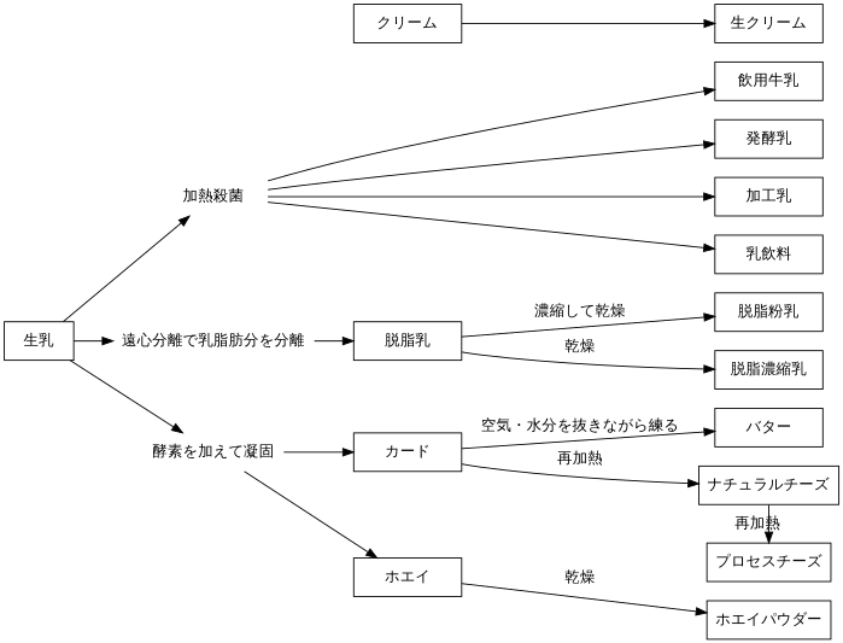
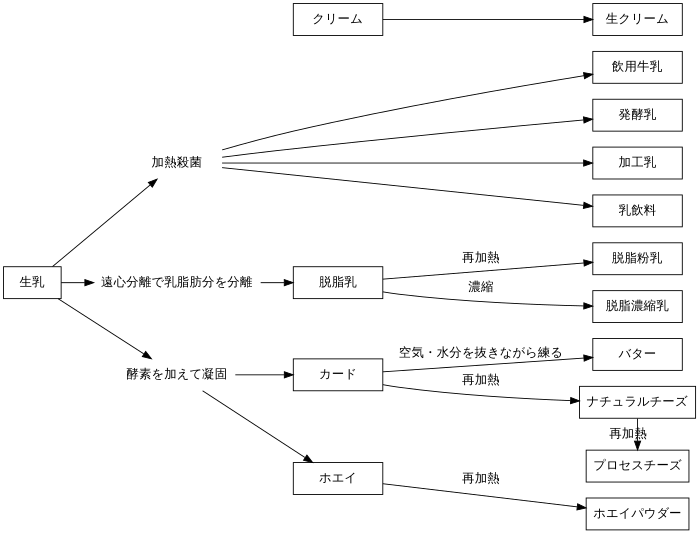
  digraph {
    rankdir=LR
    node [fillcolor=white fixedsize=false fontname=Helvetica shape=box style=filled]
    edge [fontname=Helvetica]
    "加熱殺菌" [color=transparent tyle=solid width=1.4]
    "遠心分離で乳脂肪分を分離" [color=transparent tyle=solid width=1.4]
    "酵素を加えて凝固" [color=transparent tyle=solid width=1.4]
    "飲用牛乳" [width=1.4]
    "発酵乳" [width=1.4]
    "加工乳" [width=1.4]
    "乳飲料" [width=1.4]
    "生クリーム" [width=1.4]
    "バター" [width=1.4]
    "脱脂粉乳" [width=1.4]
    "脱脂濃縮乳" [width=1.4]
    "ナチュラルチーズ" [width=1.4]
    "プロセスチーズ" [width=1.4]
    "ホエイパウダー" [width=1.4]
    "脱脂乳" [width=1.4]
    "カード" [width=1.4]
    "ホエイ" [width=1.4]
    "クリーム" [width=1.4]
    "生乳" [width=0.9]
    subgraph sub_1 {
      subgraph sub_2 {
        rank=same
        "加熱殺菌"
        "遠心分離で乳脂肪分を分離"
        "酵素を加えて凝固"
      }
      subgraph sub_3 {
        rank=same
        "飲用牛乳"
        "発酵乳"
        "加工乳"
        "乳飲料"
        "生クリーム"
        "バター"
        "脱脂粉乳"
        "脱脂濃縮乳"
        "ナチュラルチーズ"
        "プロセスチーズ"
        "ホエイパウダー"
      }
    }
    "加熱殺菌" -> "飲用牛乳"
    "加熱殺菌" -> "発酵乳"
    "加熱殺菌" -> "加工乳"
    "加熱殺菌" -> "乳飲料"
    "遠心分離で乳脂肪分を分離" -> "脱脂乳"
    "酵素を加えて凝固" -> "カード"
    "酵素を加えて凝固" -> "ホエイ"
    "ナチュラルチーズ" -> "プロセスチーズ" [label="再加熱"]
-   "脱脂乳" -> "脱脂粉乳" [label="濃縮して乾燥"]
-   "脱脂乳" -> "脱脂濃縮乳" [label="乾燥"]
+   "脱脂乳" -> "脱脂粉乳" [label="再加熱"]
+   "脱脂乳" -> "脱脂濃縮乳" [label="濃縮"]
    "カード" -> "バター" [label="空気・水分を抜きながら練る"]
    "カード" -> "ナチュラルチーズ" [label="再加熱"]
-   "ホエイ" -> "ホエイパウダー" [label="乾燥"]
+   "ホエイ" -> "ホエイパウダー" [label="再加熱"]
    "クリーム" -> "生クリーム"
    "生乳" -> "加熱殺菌"
    "生乳" -> "遠心分離で乳脂肪分を分離"
    "生乳" -> "酵素を加えて凝固"
  }
